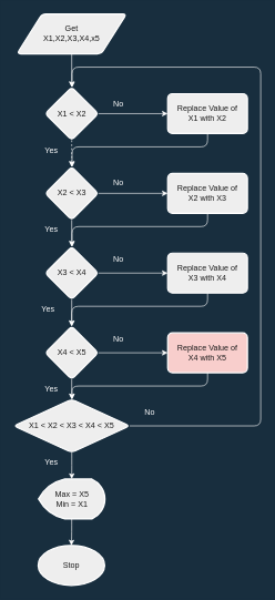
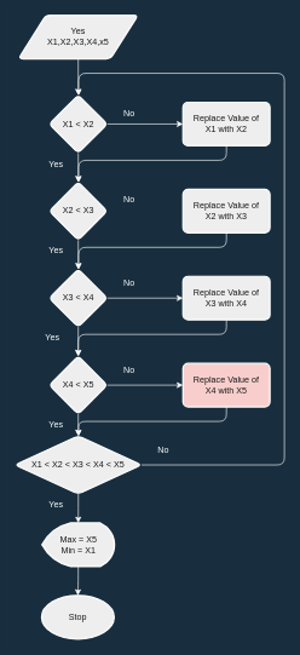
  <mxCell id="0" />
  <mxCell id="1" parent="0" />
  <mxCell id="2" value="" style="edgeStyle=orthogonalEdgeStyle;orthogonalLoop=1;jettySize=auto;html=1;strokeColor=#FFFFFF;fontColor=#FFFFFF;labelBackgroundColor=#182E3E;" edge="1" parent="1" source="3" target="6"><mxGeometry relative="1" as="geometry" /></mxCell>
- <mxCell id="3" value="Get&lt;br&gt;X1,X2,X3,X4,x5" style="shape=parallelogram;html=1;strokeWidth=2;perimeter=parallelogramPerimeter;whiteSpace=wrap;arcSize=12;size=0.23;fillColor=#EEEEEE;strokeColor=#FFFFFF;fontColor=#1A1A1A;rounded=1;" vertex="1" parent="1"><mxGeometry x="25" y="20" width="165" height="60" as="geometry" /></mxCell>
+ <mxCell id="3" value="Yes&lt;br&gt;X1,X2,X3,X4,x5" style="shape=parallelogram;html=1;strokeWidth=2;perimeter=parallelogramPerimeter;whiteSpace=wrap;arcSize=12;size=0.23;fillColor=#EEEEEE;strokeColor=#FFFFFF;fontColor=#1A1A1A;rounded=1;" vertex="1" parent="1"><mxGeometry x="25" y="20" width="165" height="60" as="geometry" /></mxCell>
  <mxCell id="4" value="" style="edgeStyle=orthogonalEdgeStyle;orthogonalLoop=1;jettySize=auto;html=1;strokeColor=#FFFFFF;fontColor=#FFFFFF;labelBackgroundColor=#182E3E;" edge="1" parent="1" source="6" target="8"><mxGeometry relative="1" as="geometry" /></mxCell>
- <mxCell id="5" value="" style="edgeStyle=orthogonalEdgeStyle;orthogonalLoop=1;jettySize=auto;html=1;strokeColor=#FFFFFF;fontColor=#FFFFFF;labelBackgroundColor=#182E3E;dashed=1;" edge="1" parent="1" source="6" target="13"><mxGeometry relative="1" as="geometry" /></mxCell>
+ <mxCell id="5" value="" style="edgeStyle=orthogonalEdgeStyle;orthogonalLoop=1;jettySize=auto;html=1;strokeColor=#FFFFFF;fontColor=#FFFFFF;labelBackgroundColor=#182E3E;" edge="1" parent="1" source="6" target="13"><mxGeometry relative="1" as="geometry" /></mxCell>
  <mxCell id="6" value="X1 &amp;lt; X2" style="rhombus;whiteSpace=wrap;html=1;strokeWidth=2;arcSize=12;fillColor=#EEEEEE;strokeColor=#FFFFFF;fontColor=#1A1A1A;rounded=1;" vertex="1" parent="1"><mxGeometry x="67.5" y="130" width="80" height="80" as="geometry" /></mxCell>
  <mxCell id="7" style="edgeStyle=orthogonalEdgeStyle;orthogonalLoop=1;jettySize=auto;html=1;strokeColor=#FFFFFF;fontColor=#FFFFFF;labelBackgroundColor=#182E3E;" edge="1" parent="1" source="8" target="13"><mxGeometry relative="1" as="geometry"><Array as="points"><mxPoint x="312" y="220" /><mxPoint x="108" y="220" /></Array></mxGeometry></mxCell>
  <mxCell id="8" value="Replace Value of&lt;br&gt;X1 with X2" style="whiteSpace=wrap;html=1;strokeWidth=2;arcSize=12;fillColor=#EEEEEE;strokeColor=#FFFFFF;fontColor=#1A1A1A;rounded=1;" vertex="1" parent="1"><mxGeometry x="252" y="140" width="120" height="60" as="geometry" /></mxCell>
  <mxCell id="9" value="Yes" style="text;html=1;strokeColor=none;fillColor=none;align=center;verticalAlign=middle;whiteSpace=wrap;fontColor=#FFFFFF;rounded=1;" vertex="1" parent="1"><mxGeometry x="47" y="210" width="60" height="30" as="geometry" /></mxCell>
  <mxCell id="10" value="No" style="text;html=1;align=center;verticalAlign=middle;whiteSpace=wrap;rounded=1;fontColor=#fff;" vertex="1" parent="1"><mxGeometry x="147.5" y="140" width="60" height="30" as="geometry" /></mxCell>
- <mxCell id="11" style="edgeStyle=orthogonalEdgeStyle;orthogonalLoop=1;jettySize=auto;html=1;strokeColor=#FFFFFF;fontColor=#FFFFFF;labelBackgroundColor=#182E3E;" edge="1" parent="1" source="13" target="15"><mxGeometry relative="1" as="geometry" /></mxCell>
  <mxCell id="12" value="" style="edgeStyle=orthogonalEdgeStyle;orthogonalLoop=1;jettySize=auto;html=1;strokeColor=#FFFFFF;fontColor=#FFFFFF;labelBackgroundColor=#182E3E;" edge="1" parent="1" source="13" target="19"><mxGeometry relative="1" as="geometry" /></mxCell>
  <mxCell id="13" value="X2 &amp;lt; X3" style="rhombus;whiteSpace=wrap;html=1;strokeWidth=2;arcSize=12;fillColor=#EEEEEE;strokeColor=#FFFFFF;fontColor=#1A1A1A;rounded=1;" vertex="1" parent="1"><mxGeometry x="67.5" y="250" width="80" height="80" as="geometry" /></mxCell>
  <mxCell id="14" style="edgeStyle=orthogonalEdgeStyle;orthogonalLoop=1;jettySize=auto;html=1;strokeColor=#FFFFFF;fontColor=#FFFFFF;labelBackgroundColor=#182E3E;" edge="1" parent="1" source="15" target="19"><mxGeometry relative="1" as="geometry"><Array as="points"><mxPoint x="312" y="340" /><mxPoint x="108" y="340" /></Array></mxGeometry></mxCell>
  <mxCell id="15" value="Replace Value of&lt;br&gt;X2 with X3" style="whiteSpace=wrap;html=1;strokeWidth=2;arcSize=12;fillColor=#EEEEEE;strokeColor=#FFFFFF;fontColor=#1A1A1A;rounded=1;" vertex="1" parent="1"><mxGeometry x="252" y="260" width="120" height="60" as="geometry" /></mxCell>
  <mxCell id="16" value="No" style="text;html=1;strokeColor=none;fillColor=none;align=center;verticalAlign=middle;whiteSpace=wrap;fontColor=#FFFFFF;rounded=1;" vertex="1" parent="1"><mxGeometry x="147.5" y="260" width="60" height="30" as="geometry" /></mxCell>
  <mxCell id="17" style="edgeStyle=orthogonalEdgeStyle;orthogonalLoop=1;jettySize=auto;html=1;strokeColor=#FFFFFF;fontColor=#FFFFFF;labelBackgroundColor=#182E3E;" edge="1" parent="1" source="19" target="22"><mxGeometry relative="1" as="geometry" /></mxCell>
  <mxCell id="18" value="" style="edgeStyle=orthogonalEdgeStyle;orthogonalLoop=1;jettySize=auto;html=1;strokeColor=#FFFFFF;fontColor=#FFFFFF;labelBackgroundColor=#182E3E;" edge="1" parent="1" source="19" target="26"><mxGeometry relative="1" as="geometry" /></mxCell>
  <mxCell id="19" value="X3 &amp;lt; X4" style="rhombus;whiteSpace=wrap;html=1;strokeWidth=2;arcSize=12;fillColor=#EEEEEE;strokeColor=#FFFFFF;fontColor=#1A1A1A;rounded=1;" vertex="1" parent="1"><mxGeometry x="67.5" y="370" width="80" height="80" as="geometry" /></mxCell>
  <mxCell id="20" value="No" style="text;html=1;strokeColor=none;fillColor=none;align=center;verticalAlign=middle;whiteSpace=wrap;fontColor=#FFFFFF;rounded=1;" vertex="1" parent="1"><mxGeometry x="147.5" y="370" width="60" height="40" as="geometry" /></mxCell>
  <mxCell id="21" style="edgeStyle=orthogonalEdgeStyle;orthogonalLoop=1;jettySize=auto;html=1;entryX=0.5;entryY=0;entryDx=0;entryDy=0;strokeColor=#FFFFFF;fontColor=#FFFFFF;labelBackgroundColor=#182E3E;" edge="1" parent="1" source="22" target="26"><mxGeometry relative="1" as="geometry"><mxPoint x="202" y="520" as="targetPoint" /><Array as="points"><mxPoint x="312" y="460" /><mxPoint x="108" y="460" /></Array></mxGeometry></mxCell>
  <mxCell id="22" value="Replace Value of&lt;br&gt;X3 with X4" style="whiteSpace=wrap;html=1;strokeWidth=2;arcSize=12;fillColor=#EEEEEE;strokeColor=#FFFFFF;fontColor=#1A1A1A;rounded=1;" vertex="1" parent="1"><mxGeometry x="252" y="380" width="120" height="60" as="geometry" /></mxCell>
  <mxCell id="23" value="Yes" style="text;html=1;strokeColor=none;fillColor=none;align=center;verticalAlign=middle;whiteSpace=wrap;fontColor=#FFFFFF;rounded=1;" vertex="1" parent="1"><mxGeometry x="47" y="330" width="60" height="30" as="geometry" /></mxCell>
  <mxCell id="24" style="edgeStyle=orthogonalEdgeStyle;orthogonalLoop=1;jettySize=auto;html=1;strokeColor=#FFFFFF;fontColor=#FFFFFF;labelBackgroundColor=#182E3E;" edge="1" parent="1" source="26" target="28"><mxGeometry relative="1" as="geometry" /></mxCell>
  <mxCell id="25" value="" style="edgeStyle=orthogonalEdgeStyle;orthogonalLoop=1;jettySize=auto;html=1;strokeColor=#FFFFFF;fontColor=#FFFFFF;labelBackgroundColor=#182E3E;" edge="1" parent="1" source="26" target="32"><mxGeometry relative="1" as="geometry" /></mxCell>
  <mxCell id="26" value="X4 &amp;lt; X5" style="rhombus;whiteSpace=wrap;html=1;strokeWidth=2;arcSize=12;fillColor=#EEEEEE;strokeColor=#FFFFFF;fontColor=#1A1A1A;rounded=1;" vertex="1" parent="1"><mxGeometry x="67.5" y="490" width="80" height="80" as="geometry" /></mxCell>
  <mxCell id="27" style="edgeStyle=orthogonalEdgeStyle;orthogonalLoop=1;jettySize=auto;html=1;strokeColor=#FFFFFF;fontColor=#FFFFFF;labelBackgroundColor=#182E3E;" edge="1" parent="1" source="28" target="32"><mxGeometry relative="1" as="geometry"><Array as="points"><mxPoint x="312" y="580" /><mxPoint x="108" y="580" /></Array></mxGeometry></mxCell>
  <mxCell id="28" value="Replace Value of&lt;br&gt;X4 with X5" style="whiteSpace=wrap;html=1;strokeWidth=2;arcSize=12;fillColor=#f8cecc;strokeColor=#FFFFFF;fontColor=#1A1A1A;rounded=1;" vertex="1" parent="1"><mxGeometry x="252" y="500" width="120" height="60" as="geometry" /></mxCell>
  <mxCell id="29" value="Yes" style="text;html=1;strokeColor=none;fillColor=none;align=center;verticalAlign=middle;whiteSpace=wrap;fontColor=#FFFFFF;rounded=1;" vertex="1" parent="1"><mxGeometry x="42" y="450" width="60" height="30" as="geometry" /></mxCell>
  <mxCell id="30" style="edgeStyle=orthogonalEdgeStyle;orthogonalLoop=1;jettySize=auto;html=1;strokeColor=#FFFFFF;fontColor=#FFFFFF;labelBackgroundColor=#182E3E;" edge="1" parent="1" source="32" target="6"><mxGeometry relative="1" as="geometry"><Array as="points"><mxPoint x="392" y="640" /><mxPoint x="392" y="100" /><mxPoint x="108" y="100" /></Array></mxGeometry></mxCell>
  <mxCell id="31" style="edgeStyle=orthogonalEdgeStyle;orthogonalLoop=1;jettySize=auto;html=1;strokeColor=#FFFFFF;fontColor=#FFFFFF;labelBackgroundColor=#182E3E;" edge="1" parent="1" source="32" target="38"><mxGeometry relative="1" as="geometry" /></mxCell>
  <mxCell id="32" value="X1 &amp;lt; X2 &amp;lt; X3 &amp;lt; X4 &amp;lt; X5" style="rhombus;whiteSpace=wrap;html=1;strokeWidth=2;arcSize=12;fillColor=#EEEEEE;strokeColor=#FFFFFF;fontColor=#1A1A1A;rounded=1;" vertex="1" parent="1"><mxGeometry x="20.25" y="600" width="174.5" height="80" as="geometry" /></mxCell>
  <mxCell id="33" value="Yes" style="text;html=1;strokeColor=none;fillColor=none;align=center;verticalAlign=middle;whiteSpace=wrap;fontColor=#FFFFFF;rounded=1;" vertex="1" parent="1"><mxGeometry x="47" y="570" width="60" height="30" as="geometry" /></mxCell>
  <mxCell id="34" value="No" style="text;html=1;strokeColor=none;fillColor=none;align=center;verticalAlign=middle;whiteSpace=wrap;fontColor=#FFFFFF;rounded=1;" vertex="1" parent="1"><mxGeometry x="147.5" y="490" width="60" height="40" as="geometry" /></mxCell>
  <mxCell id="35" value="No" style="text;html=1;strokeColor=none;fillColor=none;align=center;verticalAlign=middle;whiteSpace=wrap;fontColor=#FFFFFF;rounded=1;" vertex="1" parent="1"><mxGeometry x="194.75" y="600" width="60" height="40" as="geometry" /></mxCell>
  <mxCell id="36" value="Yes" style="text;html=1;strokeColor=none;fillColor=none;align=center;verticalAlign=middle;whiteSpace=wrap;fontColor=#FFFFFF;rounded=1;" vertex="1" parent="1"><mxGeometry x="47" y="680" width="60" height="30" as="geometry" /></mxCell>
  <mxCell id="37" style="edgeStyle=orthogonalEdgeStyle;orthogonalLoop=1;jettySize=auto;html=1;strokeColor=#FFFFFF;fontColor=#FFFFFF;labelBackgroundColor=#182E3E;" edge="1" parent="1" source="38" target="39"><mxGeometry relative="1" as="geometry" /></mxCell>
  <mxCell id="38" value="Max = X5&lt;br&gt;Min = X1" style="strokeWidth=2;html=1;shape=mxgraph.flowchart.display;whiteSpace=wrap;fillColor=#EEEEEE;strokeColor=#FFFFFF;fontColor=#1A1A1A;rounded=1;" vertex="1" parent="1"><mxGeometry x="57.5" y="720" width="100" height="60" as="geometry" /></mxCell>
  <mxCell id="39" value="Stop" style="strokeWidth=2;html=1;shape=mxgraph.flowchart.start_1;whiteSpace=wrap;fillColor=#EEEEEE;strokeColor=#FFFFFF;fontColor=#1A1A1A;rounded=1;" vertex="1" parent="1"><mxGeometry x="57" y="820" width="100" height="60" as="geometry" /></mxCell>
